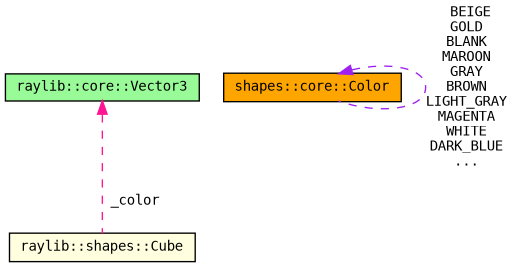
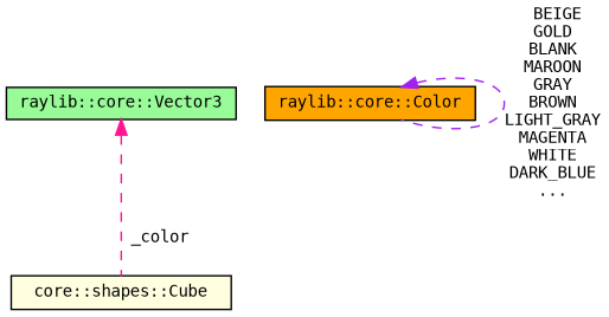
  digraph {
    fontname="DejaVu Sans Mono"
    node [color=black fontname="DejaVu Sans Mono" fontsize=10 shape=record style=filled]
    edge [dir=back fontname="DejaVu Sans Mono" fontsize=10 labelfontname=Helvetica labelfontsize=10 style=dashed]
-   n1 [fillcolor=lightyellow fontcolor=black height=0.2 label="raylib::shapes::Cube" width=0.4]
-   n2 [fillcolor=orange height=0.2 label="shapes::core::Color" width=0.4]
+   n1 [fillcolor=lightyellow fontcolor=black height=0.2 label="core::shapes::Cube" width=0.4]
+   n2 [fillcolor=orange height=0.2 label="raylib::core::Color" width=0.4]
    n3 [fillcolor=palegreen height=0.2 label="raylib::core::Vector3" width=0.4]
    n2 -> n2 [color=purple label=" BEIGE\nGOLD\nBLANK\nMAROON\nGRAY\nBROWN\nLIGHT_GRAY\nMAGENTA\nWHITE\nDARK_BLUE\n..."]
    n3 -> n1 [color=deeppink label=" _color"]
  }
